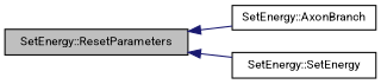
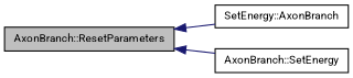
  digraph {
    fontname=Roboto
    rankdir=LR
    node [color=black fillcolor=white fontname=Roboto fontsize=10 shape=record style=filled]
    edge [color=midnightblue dir=back fontname=Roboto fontsize=10 labelfontname=Helvetica labelfontsize=10 style=solid]
-   n1 [fillcolor=grey75 fontcolor=black height=0.2 label="SetEnergy::ResetParameters" width=0.4]
+   n1 [fillcolor=grey75 fontcolor=black height=0.2 label="AxonBranch::ResetParameters" width=0.4]
    n2 [height=0.2 label="SetEnergy::AxonBranch" width=0.4]
-   n3 [height=0.2 label="SetEnergy::SetEnergy" width=0.4]
+   n3 [height=0.2 label="AxonBranch::SetEnergy" width=0.4]
    n1 -> n2
    n1 -> n3
  }
